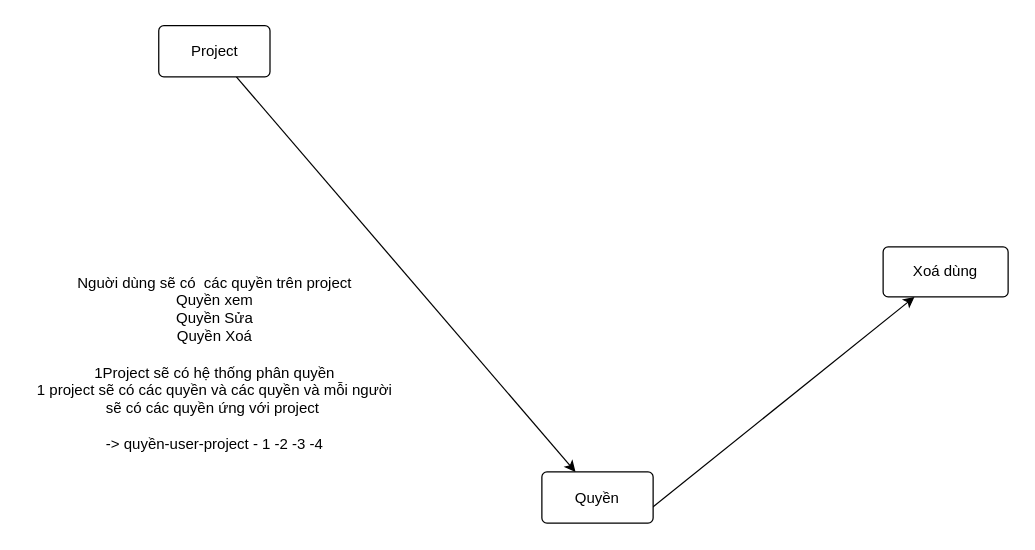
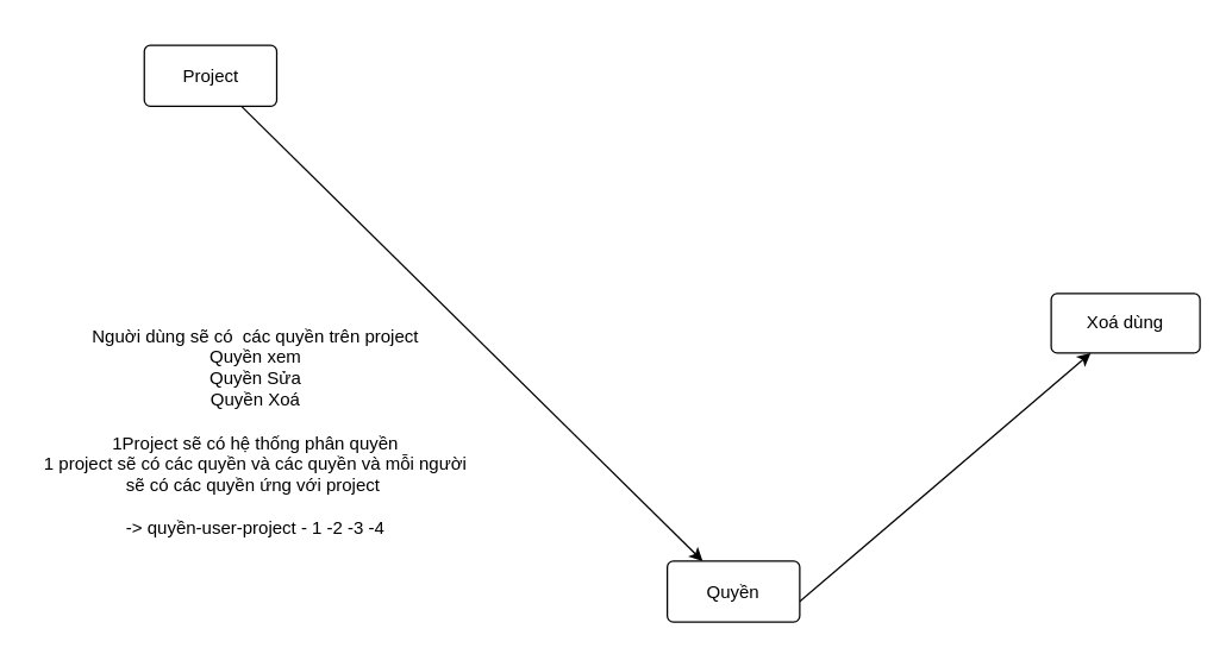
  <mxCell id="0" />
  <mxCell id="1" parent="0" />
  <mxCell id="2" style="edgeStyle=none;html=1;exitX=0.831;exitY=0.976;exitDx=0;exitDy=0;exitPerimeter=0;" edge="1" parent="1" source="3" target="6"><mxGeometry relative="1" as="geometry"><mxPoint x="507" y="426" as="sourcePoint" /></mxGeometry></mxCell>
- <mxCell id="3" value="Quyền" style="rounded=1;arcSize=10;whiteSpace=wrap;html=1;align=center;" vertex="1" parent="1"><mxGeometry x="433" y="377" width="89" height="41" as="geometry" /></mxCell>
+ <mxCell id="3" value="Quyền" style="rounded=1;arcSize=10;whiteSpace=wrap;html=1;align=center;" vertex="1" parent="1"><mxGeometry x="448" y="377" width="89" height="41" as="geometry" /></mxCell>
  <mxCell id="4" style="edgeStyle=none;html=1;" edge="1" parent="1" source="5" target="3"><mxGeometry relative="1" as="geometry" /></mxCell>
- <mxCell id="5" value="Project" style="rounded=1;arcSize=10;whiteSpace=wrap;html=1;align=center;" vertex="1" parent="1"><mxGeometry x="126.5" y="20" width="89" height="41" as="geometry" /></mxCell>
+ <mxCell id="5" value="Project" style="rounded=1;arcSize=10;whiteSpace=wrap;html=1;align=center;" vertex="1" parent="1"><mxGeometry x="96.5" y="30" width="89" height="41" as="geometry" /></mxCell>
  <mxCell id="6" value="Xoá dùng" style="rounded=1;arcSize=10;whiteSpace=wrap;html=1;align=center;" vertex="1" parent="1"><mxGeometry x="706" y="197" width="100" height="40" as="geometry" /></mxCell>
  <mxCell id="7" value="Nguời dùng sẽ có&amp;nbsp; các quyền trên project&lt;br&gt;Quyền xem&lt;br&gt;Quyền Sửa&lt;br&gt;Quyền Xoá&lt;br&gt;&lt;br&gt;1Project sẽ có hệ thống phân quyền&lt;br&gt;1 project sẽ có các quyền và các quyền và mỗi người&lt;br&gt;sẽ có các quyền ứng với project&amp;nbsp;&lt;br&gt;&lt;br&gt;-&amp;gt; quyền-user-project - 1 -2 -3 -4" style="text;html=1;align=center;verticalAlign=middle;resizable=0;points=[];autosize=1;strokeColor=none;fillColor=none;" vertex="1" parent="1"><mxGeometry x="20" y="212" width="302" height="156" as="geometry" /></mxCell>
